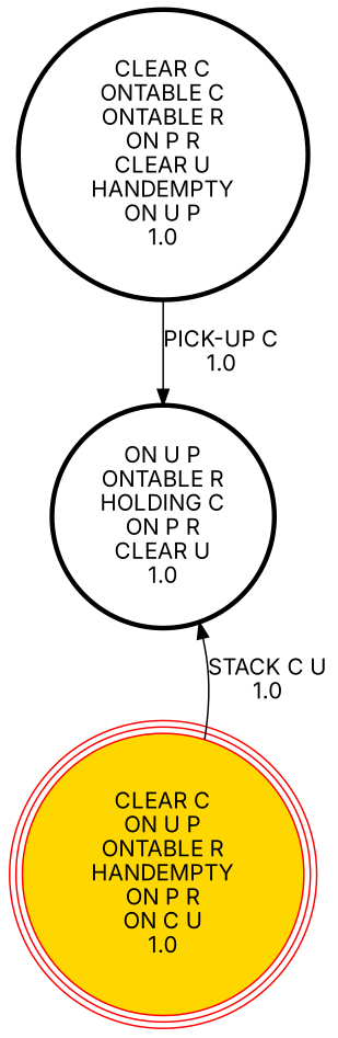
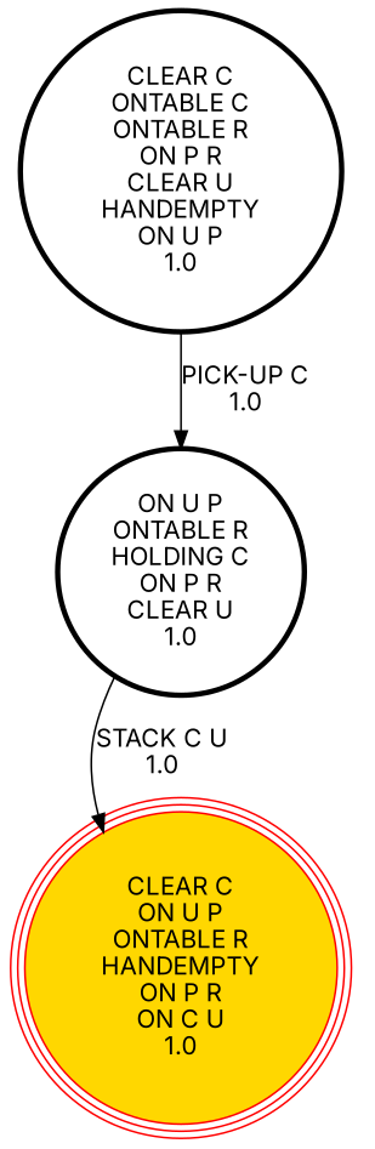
  digraph {
    fontname=Inter
    node [penwidth=3 shape=circle fontname=Inter]
    edge [fontname=Inter]
    "CLEAR C\nONTABLE C\nONTABLE R\nON P R\nCLEAR U\nHANDEMPTY\nON U P\n1.0\n"
    "ON U P\nONTABLE R\nHOLDING C\nON P R\nCLEAR U\n1.0\n"
    "CLEAR C\nON U P\nONTABLE R\nHANDEMPTY\nON P R\nON C U\n1.0\n" [color=red fillcolor=gold peripheries=3 style=filled penwidth=""]
    "CLEAR C\nONTABLE C\nONTABLE R\nON P R\nCLEAR U\nHANDEMPTY\nON U P\n1.0\n" -> "ON U P\nONTABLE R\nHOLDING C\nON P R\nCLEAR U\n1.0\n" [label="PICK-UP C\n1.0\n"]
-   "CLEAR C\nON U P\nONTABLE R\nHANDEMPTY\nON P R\nON C U\n1.0\n" -> "ON U P\nONTABLE R\nHOLDING C\nON P R\nCLEAR U\n1.0\n" [label="STACK C U\n1.0\n"]
+   "ON U P\nONTABLE R\nHOLDING C\nON P R\nCLEAR U\n1.0\n" -> "CLEAR C\nON U P\nONTABLE R\nHANDEMPTY\nON P R\nON C U\n1.0\n" [label="STACK C U\n1.0\n"]
  }
